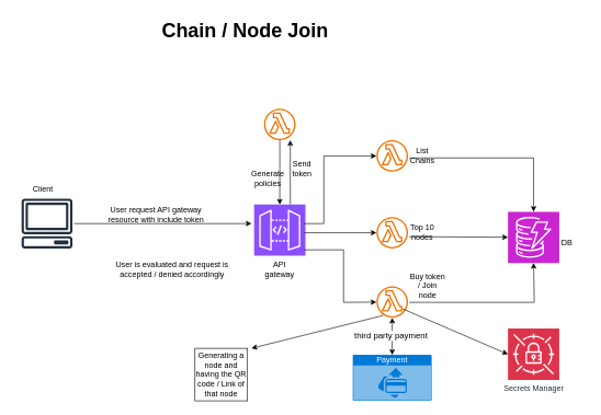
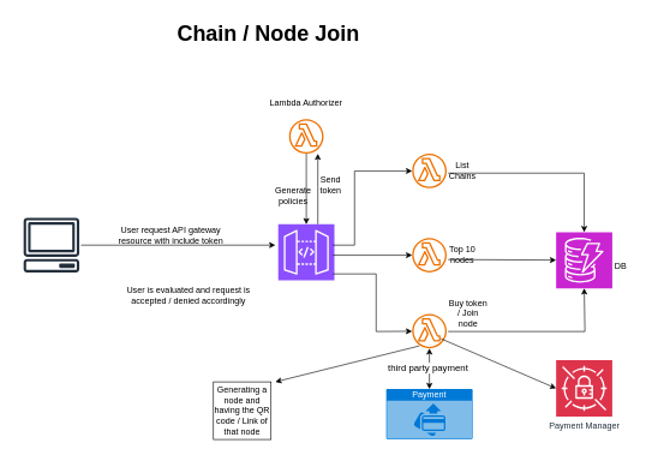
  <mxCell id="0" />
  <mxCell id="1" parent="0" />
  <mxCell id="2" style="edgeStyle=orthogonalEdgeStyle;rounded=0;orthogonalLoop=1;jettySize=auto;html=1;" parent="1" source="3" target="4" edge="1"><mxGeometry relative="1" as="geometry"><Array as="points"><mxPoint x="441" y="261" /><mxPoint x="441" y="261" /></Array></mxGeometry></mxCell>
  <mxCell id="3" value="" style="sketch=0;points=[[0,0,0],[0.25,0,0],[0.5,0,0],[0.75,0,0],[1,0,0],[0,1,0],[0.25,1,0],[0.5,1,0],[0.75,1,0],[1,1,0],[0,0.25,0],[0,0.5,0],[0,0.75,0],[1,0.25,0],[1,0.5,0],[1,0.75,0]];outlineConnect=0;fontColor=#232F3E;fillColor=#8C4FFF;strokeColor=#ffffff;dashed=0;verticalLabelPosition=bottom;verticalAlign=top;align=center;html=1;fontSize=12;fontStyle=0;aspect=fixed;shape=mxgraph.aws4.resourceIcon;resIcon=mxgraph.aws4.api_gateway;" parent="1" vertex="1"><mxGeometry x="386" y="311" width="78" height="78" as="geometry" /></mxCell>
  <mxCell id="4" value="" style="sketch=0;outlineConnect=0;fontColor=#232F3E;gradientColor=none;fillColor=#ED7100;strokeColor=none;dashed=0;verticalLabelPosition=bottom;verticalAlign=top;align=center;html=1;fontSize=12;fontStyle=0;aspect=fixed;pointerEvents=1;shape=mxgraph.aws4.lambda_function;" parent="1" vertex="1"><mxGeometry x="401" y="165" width="48" height="48" as="geometry" /></mxCell>
  <mxCell id="5" value="" style="sketch=0;outlineConnect=0;fontColor=#232F3E;gradientColor=none;fillColor=#232F3D;strokeColor=none;dashed=0;verticalLabelPosition=bottom;verticalAlign=top;align=center;html=1;fontSize=12;fontStyle=0;aspect=fixed;pointerEvents=1;shape=mxgraph.aws4.client;" parent="1" vertex="1"><mxGeometry x="32" y="302" width="78" height="76" as="geometry" /></mxCell>
- <mxCell id="6" value="Client" style="text;html=1;strokeColor=none;fillColor=none;align=center;verticalAlign=middle;whiteSpace=wrap;rounded=0;" parent="1" vertex="1"><mxGeometry x="20" y="272" width="90" height="30" as="geometry" /></mxCell>
+ <mxCell id="7" value="Lambda Authorizer" style="text;html=1;strokeColor=none;fillColor=none;align=center;verticalAlign=middle;whiteSpace=wrap;rounded=0;" parent="1" vertex="1"><mxGeometry x="370" y="121" width="110" height="44" as="geometry" /></mxCell>
  <mxCell id="8" style="edgeStyle=orthogonalEdgeStyle;rounded=0;orthogonalLoop=1;jettySize=auto;html=1;entryX=0.5;entryY=0;entryDx=0;entryDy=0;entryPerimeter=0;" parent="1" source="4" target="3" edge="1"><mxGeometry relative="1" as="geometry" /></mxCell>
  <mxCell id="9" value="User is evaluated and request is accepted / denied accordingly" style="text;html=1;strokeColor=none;fillColor=none;align=center;verticalAlign=middle;whiteSpace=wrap;rounded=0;" parent="1" vertex="1"><mxGeometry x="172" y="389" width="179" height="41" as="geometry" /></mxCell>
  <mxCell id="10" value="" style="sketch=0;outlineConnect=0;fontColor=#232F3E;gradientColor=none;fillColor=#ED7100;strokeColor=none;dashed=0;verticalLabelPosition=bottom;verticalAlign=top;align=center;html=1;fontSize=12;fontStyle=0;aspect=fixed;pointerEvents=1;shape=mxgraph.aws4.lambda_function;" parent="1" vertex="1"><mxGeometry x="572" y="213" width="48" height="48" as="geometry" /></mxCell>
  <mxCell id="11" value="List Chains" style="text;html=1;strokeColor=none;fillColor=none;align=center;verticalAlign=middle;whiteSpace=wrap;rounded=0;" parent="1" vertex="1"><mxGeometry x="612" y="222" width="60" height="30" as="geometry" /></mxCell>
  <mxCell id="12" value="Top 10 nodes" style="text;html=1;strokeColor=none;fillColor=none;align=center;verticalAlign=middle;whiteSpace=wrap;rounded=0;" parent="1" vertex="1"><mxGeometry x="617" y="343.5" width="50" height="21" as="geometry" /></mxCell>
  <mxCell id="13" value="&lt;font style=&quot;font-size: 30px;&quot;&gt;&lt;b&gt;Chain / Node Join&lt;/b&gt;&lt;/font&gt;" style="text;html=1;align=center;verticalAlign=middle;resizable=0;points=[];autosize=1;strokeColor=none;fillColor=none;" parent="1" vertex="1"><mxGeometry x="232" y="20" width="280" height="50" as="geometry" /></mxCell>
  <mxCell id="14" value="" style="sketch=0;outlineConnect=0;fontColor=#232F3E;gradientColor=none;fillColor=#ED7100;strokeColor=none;dashed=0;verticalLabelPosition=bottom;verticalAlign=top;align=center;html=1;fontSize=12;fontStyle=0;aspect=fixed;pointerEvents=1;shape=mxgraph.aws4.lambda_function;" parent="1" vertex="1"><mxGeometry x="572" y="435.5" width="48" height="48" as="geometry" /></mxCell>
  <mxCell id="15" value="Payment" style="html=1;whiteSpace=wrap;strokeColor=none;fillColor=#0079D6;labelPosition=center;verticalLabelPosition=middle;verticalAlign=top;align=center;fontSize=12;outlineConnect=0;spacingTop=-6;fontColor=#FFFFFF;sketch=0;shape=mxgraph.sitemap.payment;" parent="1" vertex="1"><mxGeometry x="536" y="540" width="120" height="70" as="geometry" /></mxCell>
  <mxCell id="16" value="" style="endArrow=classic;startArrow=classic;html=1;rounded=0;exitX=0.5;exitY=0;exitDx=0;exitDy=0;exitPerimeter=0;" parent="1" source="15" target="14" edge="1"><mxGeometry width="50" height="50" relative="1" as="geometry"><mxPoint x="894" y="520" as="sourcePoint" /><mxPoint x="901.2" y="430" as="targetPoint" /></mxGeometry></mxCell>
  <mxCell id="17" value="&lt;font style=&quot;font-size: 13px;&quot;&gt;third party payment&lt;/font&gt;" style="edgeLabel;html=1;align=center;verticalAlign=middle;resizable=0;points=[];" parent="16" vertex="1" connectable="0"><mxGeometry x="0.067" y="3" relative="1" as="geometry"><mxPoint as="offset" /></mxGeometry></mxCell>
  <mxCell id="18" value="" style="sketch=0;points=[[0,0,0],[0.25,0,0],[0.5,0,0],[0.75,0,0],[1,0,0],[0,1,0],[0.25,1,0],[0.5,1,0],[0.75,1,0],[1,1,0],[0,0.25,0],[0,0.5,0],[0,0.75,0],[1,0.25,0],[1,0.5,0],[1,0.75,0]];outlineConnect=0;fontColor=#232F3E;fillColor=#C925D1;strokeColor=#ffffff;dashed=0;verticalLabelPosition=bottom;verticalAlign=top;align=center;html=1;fontSize=12;fontStyle=0;aspect=fixed;shape=mxgraph.aws4.resourceIcon;resIcon=mxgraph.aws4.dynamodb;noLabel=0;" parent="1" vertex="1"><mxGeometry x="772" y="322" width="78" height="78" as="geometry" /></mxCell>
- <mxCell id="19" value="Secrets Manager" style="sketch=0;points=[[0,0,0],[0.25,0,0],[0.5,0,0],[0.75,0,0],[1,0,0],[0,1,0],[0.25,1,0],[0.5,1,0],[0.75,1,0],[1,1,0],[0,0.25,0],[0,0.5,0],[0,0.75,0],[1,0.25,0],[1,0.5,0],[1,0.75,0]];outlineConnect=0;fontColor=#232F3E;fillColor=#DD344C;strokeColor=#ffffff;dashed=0;verticalLabelPosition=bottom;verticalAlign=top;align=center;html=1;fontSize=12;fontStyle=0;aspect=fixed;shape=mxgraph.aws4.resourceIcon;resIcon=mxgraph.aws4.secrets_manager;" parent="1" vertex="1"><mxGeometry x="772" y="500" width="78" height="78" as="geometry" /></mxCell>
+ <mxCell id="19" value="Payment Manager" style="sketch=0;points=[[0,0,0],[0.25,0,0],[0.5,0,0],[0.75,0,0],[1,0,0],[0,1,0],[0.25,1,0],[0.5,1,0],[0.75,1,0],[1,1,0],[0,0.25,0],[0,0.5,0],[0,0.75,0],[1,0.25,0],[1,0.5,0],[1,0.75,0]];outlineConnect=0;fontColor=#232F3E;fillColor=#DD344C;strokeColor=#ffffff;dashed=0;verticalLabelPosition=bottom;verticalAlign=top;align=center;html=1;fontSize=12;fontStyle=0;aspect=fixed;shape=mxgraph.aws4.resourceIcon;resIcon=mxgraph.aws4.secrets_manager;" parent="1" vertex="1"><mxGeometry x="772" y="500" width="78" height="78" as="geometry" /></mxCell>
  <mxCell id="20" value="" style="endArrow=classic;html=1;rounded=0;" parent="1" target="10" edge="1"><mxGeometry width="50" height="50" relative="1" as="geometry"><mxPoint x="462" y="340" as="sourcePoint" /><mxPoint x="512" y="290" as="targetPoint" /><Array as="points"><mxPoint x="492" y="340" /><mxPoint x="492" y="237" /></Array></mxGeometry></mxCell>
  <mxCell id="21" value="" style="endArrow=classic;html=1;rounded=0;entryX=0;entryY=0.75;entryDx=0;entryDy=0;entryPerimeter=0;" parent="1" edge="1"><mxGeometry width="50" height="50" relative="1" as="geometry"><mxPoint x="462" y="354" as="sourcePoint" /><mxPoint x="572.001" y="354" as="targetPoint" /></mxGeometry></mxCell>
  <mxCell id="22" value="" style="sketch=0;outlineConnect=0;fontColor=#232F3E;gradientColor=none;fillColor=#ED7100;strokeColor=none;dashed=0;verticalLabelPosition=bottom;verticalAlign=top;align=center;html=1;fontSize=12;fontStyle=0;aspect=fixed;pointerEvents=1;shape=mxgraph.aws4.lambda_function;" parent="1" vertex="1"><mxGeometry x="572" y="330" width="48" height="48" as="geometry" /></mxCell>
  <mxCell id="23" value="" style="endArrow=classic;html=1;rounded=0;" parent="1" target="14" edge="1"><mxGeometry width="50" height="50" relative="1" as="geometry"><mxPoint x="462" y="380" as="sourcePoint" /><mxPoint x="512" y="330" as="targetPoint" /><Array as="points"><mxPoint x="522" y="380" /><mxPoint x="522" y="460" /></Array></mxGeometry></mxCell>
  <mxCell id="24" value="Buy token / Join node" style="text;html=1;align=center;verticalAlign=middle;whiteSpace=wrap;rounded=0;" parent="1" vertex="1"><mxGeometry x="620" y="420" width="60" height="30" as="geometry" /></mxCell>
  <mxCell id="25" value="" style="endArrow=classic;html=1;rounded=0;entryX=0;entryY=0.5;entryDx=0;entryDy=0;entryPerimeter=0;" parent="1" target="19" edge="1"><mxGeometry width="50" height="50" relative="1" as="geometry"><mxPoint x="612" y="470" as="sourcePoint" /><mxPoint x="662" y="420" as="targetPoint" /></mxGeometry></mxCell>
  <mxCell id="26" value="" style="endArrow=classic;html=1;rounded=0;" parent="1" target="18" edge="1"><mxGeometry width="50" height="50" relative="1" as="geometry"><mxPoint x="622" y="360" as="sourcePoint" /><mxPoint x="672" y="310" as="targetPoint" /></mxGeometry></mxCell>
  <mxCell id="27" value="" style="endArrow=classic;html=1;rounded=0;entryX=0.5;entryY=0;entryDx=0;entryDy=0;entryPerimeter=0;" parent="1" target="18" edge="1"><mxGeometry width="50" height="50" relative="1" as="geometry"><mxPoint x="622" y="240" as="sourcePoint" /><mxPoint x="672" y="190" as="targetPoint" /><Array as="points"><mxPoint x="811" y="240" /></Array></mxGeometry></mxCell>
  <mxCell id="28" value="DB" style="text;html=1;align=center;verticalAlign=middle;whiteSpace=wrap;rounded=0;" parent="1" vertex="1"><mxGeometry x="832" y="354" width="60" height="30" as="geometry" /></mxCell>
  <mxCell id="29" value="" style="endArrow=classic;html=1;rounded=0;entryX=0.5;entryY=1;entryDx=0;entryDy=0;entryPerimeter=0;" parent="1" target="18" edge="1"><mxGeometry width="50" height="50" relative="1" as="geometry"><mxPoint x="622" y="460" as="sourcePoint" /><mxPoint x="672" y="410" as="targetPoint" /><Array as="points"><mxPoint x="812" y="460" /></Array></mxGeometry></mxCell>
  <mxCell id="30" value="Generating a node and having the QR code / Link of that node" style="whiteSpace=wrap;html=1;aspect=fixed;" parent="1" vertex="1"><mxGeometry x="296" y="530" width="80" height="80" as="geometry" /></mxCell>
  <mxCell id="31" value="" style="endArrow=classic;html=1;rounded=0;" parent="1" edge="1"><mxGeometry width="50" height="50" relative="1" as="geometry"><mxPoint x="582" y="480" as="sourcePoint" /><mxPoint x="382" y="530" as="targetPoint" /></mxGeometry></mxCell>
  <mxCell id="32" value="User request API gateway resource with include token" style="text;html=1;align=center;verticalAlign=middle;whiteSpace=wrap;rounded=0;" vertex="1" parent="1"><mxGeometry x="162" y="311" width="150" height="30" as="geometry" /></mxCell>
  <mxCell id="33" value="Send token" style="text;html=1;align=center;verticalAlign=middle;whiteSpace=wrap;rounded=0;" vertex="1" parent="1"><mxGeometry x="449" y="252" width="20" height="10" as="geometry" /></mxCell>
  <mxCell id="34" value="Generate policies" style="text;html=1;align=center;verticalAlign=middle;whiteSpace=wrap;rounded=0;" vertex="1" parent="1"><mxGeometry x="377" y="257" width="60" height="30" as="geometry" /></mxCell>
- <mxCell id="35" value="API gateway" style="text;html=1;align=center;verticalAlign=middle;whiteSpace=wrap;rounded=0;" vertex="1" parent="1"><mxGeometry x="395" y="395" width="60" height="30" as="geometry" /></mxCell>
  <mxCell id="36" value="" style="endArrow=classic;html=1;rounded=0;" edge="1" parent="1"><mxGeometry width="50" height="50" relative="1" as="geometry"><mxPoint x="112" y="340" as="sourcePoint" /><mxPoint x="382" y="340" as="targetPoint" /></mxGeometry></mxCell>
